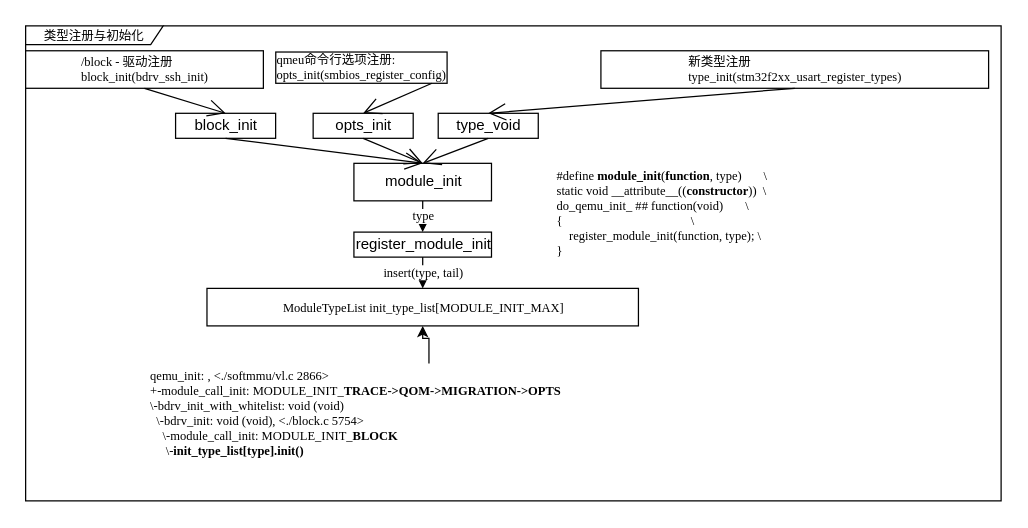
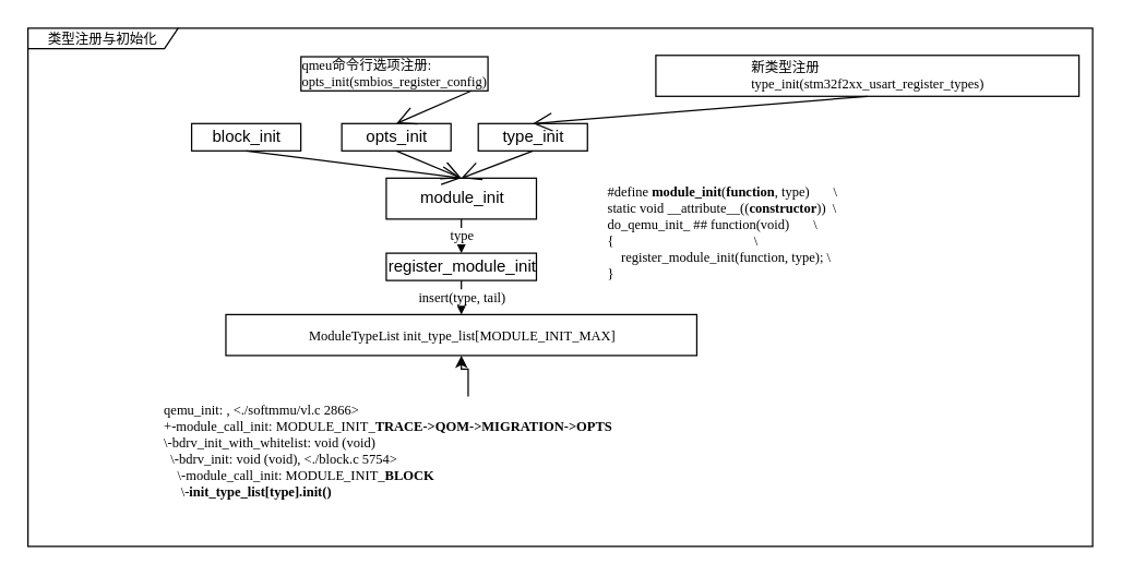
  <mxCell id="0" />
  <mxCell id="1" parent="0" />
  <mxCell id="2" value="类型注册与初始化" style="shape=umlFrame;whiteSpace=wrap;html=1;fontSize=10;width=110;height=15;labelBorderColor=none;labelBackgroundColor=#FFFFFF;swimlaneFillColor=#ffffff;" parent="1" vertex="1"><mxGeometry x="20" y="20" width="780" height="380" as="geometry" /></mxCell>
  <mxCell id="3" value="type" style="edgeStyle=orthogonalEdgeStyle;rounded=0;orthogonalLoop=1;jettySize=auto;html=1;fontFamily=Lucida Console;fontSize=10;fontColor=#000000;" parent="1" source="4" target="17" edge="1"><mxGeometry relative="1" as="geometry" /></mxCell>
  <mxCell id="4" value="module_init" style="html=1;" parent="1" vertex="1"><mxGeometry x="282.5" y="130" width="110" height="30" as="geometry" /></mxCell>
  <mxCell id="5" value="block_init" style="html=1;" parent="1" vertex="1"><mxGeometry x="139.9" y="90" width="80" height="20" as="geometry" /></mxCell>
  <mxCell id="6" value="opts_init" style="html=1;" parent="1" vertex="1"><mxGeometry x="249.9" y="90" width="80" height="20" as="geometry" /></mxCell>
- <mxCell id="7" value="type_void" style="html=1;" parent="1" vertex="1"><mxGeometry x="349.9" y="90" width="80" height="20" as="geometry" /></mxCell>
+ <mxCell id="7" value="type_init" style="html=1;" parent="1" vertex="1"><mxGeometry x="349.9" y="90" width="80" height="20" as="geometry" /></mxCell>
  <mxCell id="8" value="" style="endArrow=open;endFill=1;endSize=12;html=1;rounded=0;exitX=0.5;exitY=1;exitDx=0;exitDy=0;entryX=0.5;entryY=0;entryDx=0;entryDy=0;" parent="1" source="5" target="4" edge="1"><mxGeometry width="160" relative="1" as="geometry"><mxPoint x="-60" y="270" as="sourcePoint" /><mxPoint x="100" y="270" as="targetPoint" /></mxGeometry></mxCell>
  <mxCell id="9" value="" style="endArrow=open;endFill=1;endSize=12;html=1;rounded=0;exitX=0.5;exitY=1;exitDx=0;exitDy=0;entryX=0.5;entryY=0;entryDx=0;entryDy=0;" parent="1" source="6" target="4" edge="1"><mxGeometry width="160" relative="1" as="geometry"><mxPoint x="190" y="80" as="sourcePoint" /><mxPoint x="309.231" y="130" as="targetPoint" /></mxGeometry></mxCell>
  <mxCell id="10" value="" style="endArrow=open;endFill=1;endSize=12;html=1;rounded=0;exitX=0.5;exitY=1;exitDx=0;exitDy=0;entryX=0.5;entryY=0;entryDx=0;entryDy=0;" parent="1" source="7" target="4" edge="1"><mxGeometry width="160" relative="1" as="geometry"><mxPoint x="300" y="80" as="sourcePoint" /><mxPoint x="345" y="130" as="targetPoint" /></mxGeometry></mxCell>
  <mxCell id="11" value="&lt;div&gt;&lt;span style=&quot;font-size: 10px&quot;&gt;#define &lt;b&gt;module_init&lt;/b&gt;(&lt;b&gt;function&lt;/b&gt;, type)&amp;nbsp; &amp;nbsp; &amp;nbsp; &amp;nbsp;\&lt;/span&gt;&lt;/div&gt;&lt;div&gt;&lt;span style=&quot;font-size: 10px&quot;&gt;static void __attribute__((&lt;b&gt;constructor&lt;/b&gt;))&amp;nbsp; \&lt;/span&gt;&lt;/div&gt;&lt;div&gt;&lt;span style=&quot;font-size: 10px&quot;&gt;&lt;span&gt; &lt;/span&gt;do_qemu_init_ ## function(void)&amp;nbsp; &amp;nbsp; &amp;nbsp; &amp;nbsp;\&lt;/span&gt;&lt;/div&gt;&lt;div&gt;&lt;span style=&quot;font-size: 10px&quot;&gt;{&amp;nbsp; &amp;nbsp; &amp;nbsp; &amp;nbsp; &amp;nbsp; &amp;nbsp; &amp;nbsp; &amp;nbsp; &amp;nbsp; &amp;nbsp; &amp;nbsp; &amp;nbsp; &amp;nbsp; &amp;nbsp; &amp;nbsp; &amp;nbsp; &amp;nbsp; &amp;nbsp; &amp;nbsp; &amp;nbsp; &amp;nbsp;\&lt;/span&gt;&lt;/div&gt;&lt;div&gt;&lt;span style=&quot;font-size: 10px&quot;&gt;&amp;nbsp; &amp;nbsp; register_module_init(function, type); \&lt;/span&gt;&lt;/div&gt;&lt;div&gt;&lt;span style=&quot;font-size: 10px&quot;&gt;}&lt;/span&gt;&lt;/div&gt;" style="text;html=1;align=left;verticalAlign=middle;resizable=0;points=[];autosize=1;strokeColor=none;fillColor=none;fontSize=10;fontFamily=Lucida Console;" parent="1" vertex="1"><mxGeometry x="443.1" y="130" width="330" height="80" as="geometry" /></mxCell>
  <mxCell id="12" value="&lt;div style=&quot;text-align: left&quot;&gt;新类型注册&lt;/div&gt;&lt;div style=&quot;text-align: left&quot;&gt;&lt;span style=&quot;font-size: 10px&quot;&gt;type_init(stm32f2xx_usart_register_types)&lt;/span&gt;&lt;br&gt;&lt;/div&gt;" style="html=1;labelBackgroundColor=none;labelBorderColor=none;fontFamily=Lucida Console;fontSize=10;" parent="1" vertex="1"><mxGeometry x="480" y="40" width="310" height="30" as="geometry" /></mxCell>
  <mxCell id="13" value="" style="endArrow=open;endFill=1;endSize=12;html=1;rounded=0;fontFamily=Lucida Console;fontSize=10;exitX=0.5;exitY=1;exitDx=0;exitDy=0;entryX=0.5;entryY=0;entryDx=0;entryDy=0;" parent="1" source="12" target="7" edge="1"><mxGeometry width="160" relative="1" as="geometry"><mxPoint x="200" y="-40" as="sourcePoint" /><mxPoint x="360" y="-40" as="targetPoint" /></mxGeometry></mxCell>
- <mxCell id="14" value="&lt;div style=&quot;text-align: left&quot;&gt;/block - 驱动注册&lt;/div&gt;&lt;div style=&quot;text-align: left&quot;&gt;&lt;span style=&quot;font-size: 10px&quot;&gt;block_init(bdrv_ssh_init)&lt;/span&gt;&lt;br&gt;&lt;/div&gt;" style="html=1;labelBackgroundColor=none;labelBorderColor=none;fontFamily=Lucida Console;fontSize=10;" parent="1" vertex="1"><mxGeometry x="20" y="40" width="190.1" height="30" as="geometry" /></mxCell>
- <mxCell id="15" value="" style="endArrow=open;endFill=1;endSize=12;html=1;rounded=0;fontFamily=Lucida Console;fontSize=10;exitX=0.5;exitY=1;exitDx=0;exitDy=0;entryX=0.5;entryY=0;entryDx=0;entryDy=0;" parent="1" source="14" target="5" edge="1"><mxGeometry width="160" relative="1" as="geometry"><mxPoint x="485" y="30" as="sourcePoint" /><mxPoint x="399.9" y="100" as="targetPoint" /></mxGeometry></mxCell>
  <mxCell id="16" value="insert(type, tail)" style="edgeStyle=orthogonalEdgeStyle;rounded=0;orthogonalLoop=1;jettySize=auto;html=1;fontFamily=Lucida Console;fontSize=10;fontColor=#000000;entryX=0.5;entryY=0;entryDx=0;entryDy=0;" parent="1" source="17" target="22" edge="1"><mxGeometry relative="1" as="geometry"><mxPoint x="334.9" y="230" as="targetPoint" /></mxGeometry></mxCell>
  <mxCell id="17" value="register_module_init" style="html=1;" parent="1" vertex="1"><mxGeometry x="282.5" y="185" width="110" height="20" as="geometry" /></mxCell>
  <mxCell id="18" value="qmeu命令行选项注册:&lt;br&gt;opts_init(smbios_register_config)" style="text;whiteSpace=wrap;html=1;fontSize=10;fontFamily=Lucida Console;fontColor=#000000;labelBorderColor=default;spacing=0;" parent="1" vertex="1"><mxGeometry x="219.9" y="36" width="250" height="30" as="geometry" /></mxCell>
  <mxCell id="19" value="" style="endArrow=open;endFill=1;endSize=12;html=1;rounded=0;fontFamily=Lucida Console;fontSize=10;exitX=0.5;exitY=1;exitDx=0;exitDy=0;entryX=0.5;entryY=0;entryDx=0;entryDy=0;" parent="1" source="18" target="6" edge="1"><mxGeometry width="160" relative="1" as="geometry"><mxPoint x="125.05" y="80" as="sourcePoint" /><mxPoint x="189.9" y="100" as="targetPoint" /></mxGeometry></mxCell>
  <mxCell id="20" style="edgeStyle=orthogonalEdgeStyle;rounded=0;orthogonalLoop=1;jettySize=auto;html=1;entryX=0.5;entryY=1;entryDx=0;entryDy=0;fontFamily=Lucida Console;fontSize=10;fontColor=#000000;" parent="1" source="21" target="22" edge="1"><mxGeometry relative="1" as="geometry"><mxPoint x="334.9" y="250" as="targetPoint" /></mxGeometry></mxCell>
  <mxCell id="21" value="&lt;div&gt;&lt;span style=&quot;font-size: 10px&quot;&gt;qemu_init: , &amp;lt;./softmmu/vl.c 2866&amp;gt;&lt;/span&gt;&lt;/div&gt;&lt;div&gt;&lt;span style=&quot;font-size: 10px&quot;&gt;+-module_call_init: MODULE_INIT_&lt;b&gt;TRACE-&amp;gt;QOM-&amp;gt;MIGRATION-&amp;gt;OPTS&lt;/b&gt;&lt;/span&gt;&lt;/div&gt;&lt;div&gt;&lt;span style=&quot;font-size: 10px&quot;&gt;\-bdrv_init_with_whitelist: void (void)&lt;/span&gt;&lt;/div&gt;&lt;div&gt;&lt;span style=&quot;font-size: 10px&quot;&gt;&amp;nbsp; \-bdrv_init: void (void), &amp;lt;./block.c 5754&amp;gt;&lt;/span&gt;&lt;/div&gt;&lt;div&gt;&lt;span style=&quot;font-size: 10px&quot;&gt;&amp;nbsp; &amp;nbsp; \-module_call_init: MODULE_INIT_&lt;b&gt;BLOCK&lt;/b&gt;&lt;/span&gt;&lt;/div&gt;&lt;div&gt;&lt;span style=&quot;font-size: 10px&quot;&gt;&amp;nbsp; &amp;nbsp; &amp;nbsp;\-&lt;b&gt;init_type_list[type].init()&lt;/b&gt;&lt;/span&gt;&lt;/div&gt;&lt;div&gt;&lt;/div&gt;" style="text;html=1;align=left;verticalAlign=middle;resizable=0;points=[];autosize=1;strokeColor=none;fillColor=none;fontSize=10;fontFamily=Lucida Console;fontColor=#000000;" parent="1" vertex="1"><mxGeometry x="117.5" y="290" width="450" height="80" as="geometry" /></mxCell>
  <mxCell id="22" value="&lt;span style=&quot;text-align: left&quot;&gt;ModuleTypeList init_type_list[MODULE_INIT_MAX]&lt;/span&gt;" style="html=1;labelBackgroundColor=none;labelBorderColor=none;fontFamily=Lucida Console;fontSize=10;fontColor=#000000;" parent="1" vertex="1"><mxGeometry x="165" y="230" width="345" height="30" as="geometry" /></mxCell>
